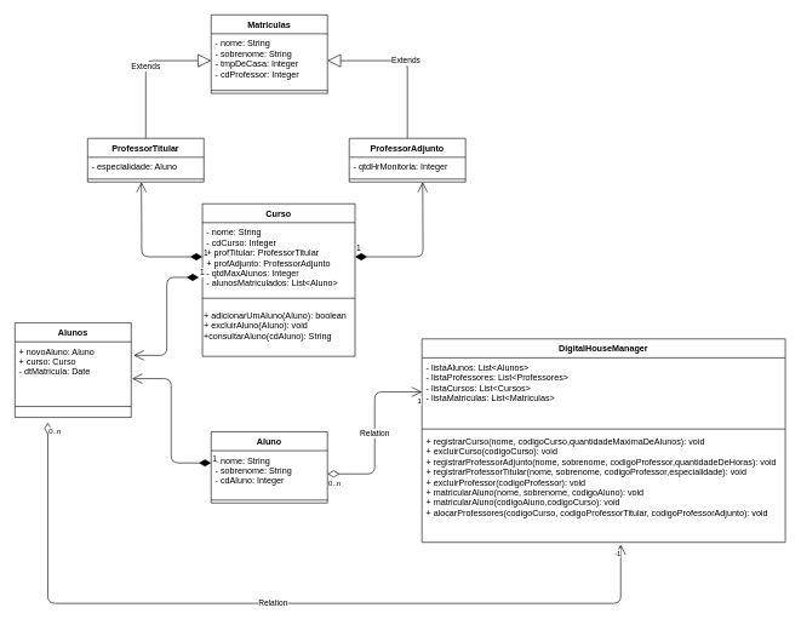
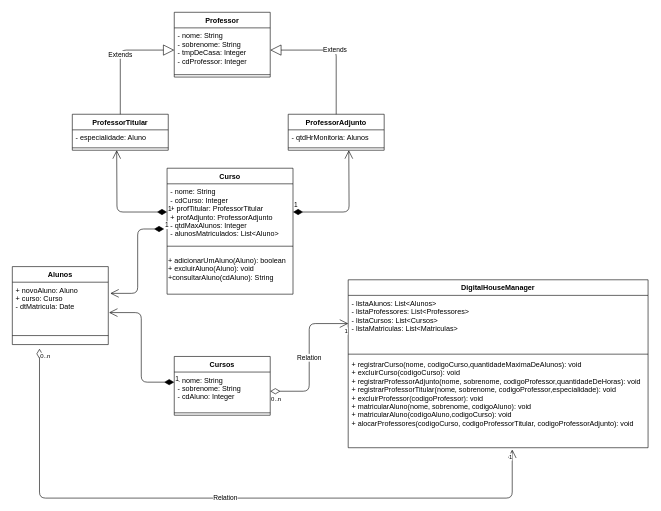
  <mxCell id="0" />
  <mxCell id="1" parent="0" />
- <mxCell id="2" value="Aluno" style="swimlane;fontStyle=1;align=center;verticalAlign=top;childLayout=stackLayout;horizontal=1;startSize=26;horizontalStack=0;resizeParent=1;resizeParentMax=0;resizeLast=0;collapsible=1;marginBottom=0;" vertex="1" parent="1"><mxGeometry x="290" y="593.833" width="160" height="98" as="geometry" /></mxCell>
+ <mxCell id="2" value="Cursos" style="swimlane;fontStyle=1;align=center;verticalAlign=top;childLayout=stackLayout;horizontal=1;startSize=26;horizontalStack=0;resizeParent=1;resizeParentMax=0;resizeLast=0;collapsible=1;marginBottom=0;" vertex="1" parent="1"><mxGeometry x="290" y="593.833" width="160" height="98" as="geometry" /></mxCell>
  <mxCell id="3" value="- nome: String&#10;- sobrenome: String&#10;- cdAluno: Integer" style="text;strokeColor=none;fillColor=none;align=left;verticalAlign=top;spacingLeft=4;spacingRight=4;overflow=hidden;rotatable=0;points=[[0,0.5],[1,0.5]];portConstraint=eastwest;" vertex="1" parent="2"><mxGeometry y="26" width="160" height="64" as="geometry" /></mxCell>
  <mxCell id="4" value="" style="line;strokeWidth=1;fillColor=none;align=left;verticalAlign=middle;spacingTop=-1;spacingLeft=3;spacingRight=3;rotatable=0;labelPosition=right;points=[];portConstraint=eastwest;" vertex="1" parent="2"><mxGeometry y="90" width="160" height="8" as="geometry" /></mxCell>
  <mxCell id="5" value="Curso" style="swimlane;fontStyle=1;align=center;verticalAlign=top;childLayout=stackLayout;horizontal=1;startSize=26;horizontalStack=0;resizeParent=1;resizeParentMax=0;resizeLast=0;collapsible=1;marginBottom=0;" vertex="1" parent="1"><mxGeometry x="278" y="280" width="210" height="210" as="geometry" /></mxCell>
  <mxCell id="6" value="- nome: String&#10;- cdCurso: Integer&#10;+ profTitular: ProfessorTitular&#10;+ profAdjunto: ProfessorAdjunto&#10;- qtdMaxAlunos: Integer&#10;- alunosMatriculados: List&lt;Aluno&gt;" style="text;strokeColor=none;fillColor=none;align=left;verticalAlign=top;spacingLeft=4;spacingRight=4;overflow=hidden;rotatable=0;points=[[0,0.5],[1,0.5]];portConstraint=eastwest;" vertex="1" parent="5"><mxGeometry y="26" width="210" height="94" as="geometry" /></mxCell>
  <mxCell id="7" value="" style="line;strokeWidth=1;fillColor=none;align=left;verticalAlign=middle;spacingTop=-1;spacingLeft=3;spacingRight=3;rotatable=0;labelPosition=right;points=[];portConstraint=eastwest;" vertex="1" parent="5"><mxGeometry y="120" width="210" height="20" as="geometry" /></mxCell>
  <mxCell id="8" value="+&amp;nbsp;adicionarUmAluno(Aluno): boolean&lt;br&gt;+ excluirAluno(Aluno): void&lt;br&gt;+consultarAluno(cdAluno): String" style="text;html=1;" vertex="1" parent="5"><mxGeometry y="140" width="210" height="70" as="geometry" /></mxCell>
- <mxCell id="9" value="Matriculas" style="swimlane;fontStyle=1;align=center;verticalAlign=top;childLayout=stackLayout;horizontal=1;startSize=26;horizontalStack=0;resizeParent=1;resizeParentMax=0;resizeLast=0;collapsible=1;marginBottom=0;" vertex="1" parent="1"><mxGeometry x="290" y="20" width="160" height="108" as="geometry" /></mxCell>
+ <mxCell id="9" value="Professor" style="swimlane;fontStyle=1;align=center;verticalAlign=top;childLayout=stackLayout;horizontal=1;startSize=26;horizontalStack=0;resizeParent=1;resizeParentMax=0;resizeLast=0;collapsible=1;marginBottom=0;" vertex="1" parent="1"><mxGeometry x="290" y="20" width="160" height="108" as="geometry" /></mxCell>
  <mxCell id="10" value="- nome: String&#10;- sobrenome: String&#10;- tmpDeCasa: Integer&#10;- cdProfessor: Integer" style="text;strokeColor=none;fillColor=none;align=left;verticalAlign=top;spacingLeft=4;spacingRight=4;overflow=hidden;rotatable=0;points=[[0,0.5],[1,0.5]];portConstraint=eastwest;" vertex="1" parent="9"><mxGeometry y="26" width="160" height="74" as="geometry" /></mxCell>
  <mxCell id="11" value="" style="line;strokeWidth=1;fillColor=none;align=left;verticalAlign=middle;spacingTop=-1;spacingLeft=3;spacingRight=3;rotatable=0;labelPosition=right;points=[];portConstraint=eastwest;" vertex="1" parent="9"><mxGeometry y="100" width="160" height="8" as="geometry" /></mxCell>
  <mxCell id="12" value="ProfessorTitular" style="swimlane;fontStyle=1;align=center;verticalAlign=top;childLayout=stackLayout;horizontal=1;startSize=26;horizontalStack=0;resizeParent=1;resizeParentMax=0;resizeLast=0;collapsible=1;marginBottom=0;" vertex="1" parent="1"><mxGeometry x="120" y="190" width="160" height="60" as="geometry" /></mxCell>
  <mxCell id="13" value="- especialidade: Aluno" style="text;strokeColor=none;fillColor=none;align=left;verticalAlign=top;spacingLeft=4;spacingRight=4;overflow=hidden;rotatable=0;points=[[0,0.5],[1,0.5]];portConstraint=eastwest;" vertex="1" parent="12"><mxGeometry y="26" width="160" height="26" as="geometry" /></mxCell>
  <mxCell id="14" value="" style="line;strokeWidth=1;fillColor=none;align=left;verticalAlign=middle;spacingTop=-1;spacingLeft=3;spacingRight=3;rotatable=0;labelPosition=right;points=[];portConstraint=eastwest;" vertex="1" parent="12"><mxGeometry y="52" width="160" height="8" as="geometry" /></mxCell>
  <mxCell id="15" value="ProfessorAdjunto" style="swimlane;fontStyle=1;align=center;verticalAlign=top;childLayout=stackLayout;horizontal=1;startSize=26;horizontalStack=0;resizeParent=1;resizeParentMax=0;resizeLast=0;collapsible=1;marginBottom=0;" vertex="1" parent="1"><mxGeometry x="480" y="190" width="160" height="60" as="geometry" /></mxCell>
- <mxCell id="16" value="- qtdHrMonitoria: Integer" style="text;strokeColor=none;fillColor=none;align=left;verticalAlign=top;spacingLeft=4;spacingRight=4;overflow=hidden;rotatable=0;points=[[0,0.5],[1,0.5]];portConstraint=eastwest;" vertex="1" parent="15"><mxGeometry y="26" width="160" height="26" as="geometry" /></mxCell>
+ <mxCell id="16" value="- qtdHrMonitoria: Alunos" style="text;strokeColor=none;fillColor=none;align=left;verticalAlign=top;spacingLeft=4;spacingRight=4;overflow=hidden;rotatable=0;points=[[0,0.5],[1,0.5]];portConstraint=eastwest;" vertex="1" parent="15"><mxGeometry y="26" width="160" height="26" as="geometry" /></mxCell>
  <mxCell id="17" value="" style="line;strokeWidth=1;fillColor=none;align=left;verticalAlign=middle;spacingTop=-1;spacingLeft=3;spacingRight=3;rotatable=0;labelPosition=right;points=[];portConstraint=eastwest;" vertex="1" parent="15"><mxGeometry y="52" width="160" height="8" as="geometry" /></mxCell>
  <mxCell id="18" value="Extends" style="endArrow=block;endSize=16;endFill=0;html=1;entryX=0;entryY=0.5;entryDx=0;entryDy=0;exitX=0.5;exitY=0;exitDx=0;exitDy=0;" edge="1" parent="1" source="12" target="10"><mxGeometry width="160" relative="1" as="geometry"><mxPoint x="150" y="100" as="sourcePoint" /><mxPoint x="310" y="100" as="targetPoint" /><Array as="points"><mxPoint x="200" y="83" /></Array></mxGeometry></mxCell>
  <mxCell id="19" value="Extends" style="endArrow=block;endSize=16;endFill=0;html=1;entryX=1;entryY=0.5;entryDx=0;entryDy=0;exitX=0.5;exitY=0;exitDx=0;exitDy=0;" edge="1" parent="1" source="15" target="10"><mxGeometry width="160" relative="1" as="geometry"><mxPoint x="520" y="130" as="sourcePoint" /><mxPoint x="680" y="130" as="targetPoint" /><Array as="points"><mxPoint x="560" y="83" /></Array></mxGeometry></mxCell>
  <mxCell id="20" value="1" style="endArrow=open;html=1;endSize=12;startArrow=diamondThin;startSize=14;startFill=1;edgeStyle=orthogonalEdgeStyle;align=left;verticalAlign=bottom;exitX=0;exitY=0.5;exitDx=0;exitDy=0;" edge="1" parent="1" source="6"><mxGeometry x="-1" y="3" relative="1" as="geometry"><mxPoint x="80" y="350" as="sourcePoint" /><mxPoint x="194" y="250" as="targetPoint" /></mxGeometry></mxCell>
  <mxCell id="21" value="1" style="endArrow=open;html=1;endSize=12;startArrow=diamondThin;startSize=14;startFill=1;edgeStyle=orthogonalEdgeStyle;align=left;verticalAlign=bottom;exitX=1;exitY=0.5;exitDx=0;exitDy=0;" edge="1" parent="1" source="6"><mxGeometry x="-1" y="3" relative="1" as="geometry"><mxPoint x="480" y="360" as="sourcePoint" /><mxPoint x="581" y="250" as="targetPoint" /></mxGeometry></mxCell>
  <mxCell id="22" value="Alunos" style="swimlane;fontStyle=1;align=center;verticalAlign=top;childLayout=stackLayout;horizontal=1;startSize=26;horizontalStack=0;resizeParent=1;resizeParentMax=0;resizeLast=0;collapsible=1;marginBottom=0;" vertex="1" parent="1"><mxGeometry x="20" y="444" width="160" height="130" as="geometry" /></mxCell>
  <mxCell id="23" value="+ novoAluno: Aluno&#10;+ curso: Curso&#10;- dtMatricula: Date" style="text;strokeColor=none;fillColor=none;align=left;verticalAlign=top;spacingLeft=4;spacingRight=4;overflow=hidden;rotatable=0;points=[[0,0.5],[1,0.5]];portConstraint=eastwest;" vertex="1" parent="22"><mxGeometry y="26" width="160" height="74" as="geometry" /></mxCell>
  <mxCell id="24" value="" style="line;strokeWidth=1;fillColor=none;align=left;verticalAlign=middle;spacingTop=-1;spacingLeft=3;spacingRight=3;rotatable=0;labelPosition=right;points=[];portConstraint=eastwest;" vertex="1" parent="22"><mxGeometry y="100" width="160" height="30" as="geometry" /></mxCell>
  <mxCell id="25" value="1" style="endArrow=open;html=1;endSize=12;startArrow=diamondThin;startSize=14;startFill=1;edgeStyle=orthogonalEdgeStyle;align=left;verticalAlign=bottom;entryX=1.021;entryY=0.252;entryDx=0;entryDy=0;entryPerimeter=0;exitX=-0.023;exitY=0.801;exitDx=0;exitDy=0;exitPerimeter=0;" edge="1" parent="1" source="6" target="23"><mxGeometry x="-1" y="3" relative="1" as="geometry"><mxPoint x="220" y="470" as="sourcePoint" /><mxPoint x="380" y="470" as="targetPoint" /></mxGeometry></mxCell>
  <mxCell id="26" value="1" style="endArrow=open;html=1;endSize=12;startArrow=diamondThin;startSize=14;startFill=1;edgeStyle=orthogonalEdgeStyle;align=left;verticalAlign=bottom;exitX=0;exitY=0.263;exitDx=0;exitDy=0;exitPerimeter=0;entryX=1.008;entryY=0.685;entryDx=0;entryDy=0;entryPerimeter=0;" edge="1" parent="1" source="3" target="23"><mxGeometry x="-1" y="3" relative="1" as="geometry"><mxPoint x="120" y="630" as="sourcePoint" /><mxPoint x="280" y="630" as="targetPoint" /></mxGeometry></mxCell>
  <mxCell id="27" value="DigitalHouseManager" style="swimlane;fontStyle=1;align=center;verticalAlign=top;childLayout=stackLayout;horizontal=1;startSize=26;horizontalStack=0;resizeParent=1;resizeParentMax=0;resizeLast=0;collapsible=1;marginBottom=0;" vertex="1" parent="1"><mxGeometry x="580" y="466" width="500" height="280" as="geometry" /></mxCell>
  <mxCell id="28" value="- listaAlunos: List&lt;Alunos&gt;&#10;- listaProfessores: List&lt;Professores&gt;&#10;- listaCursos: List&lt;Cursos&gt;&#10;- listaMatriculas: List&lt;Matriculas&gt;" style="text;strokeColor=none;fillColor=none;align=left;verticalAlign=top;spacingLeft=4;spacingRight=4;overflow=hidden;rotatable=0;points=[[0,0.5],[1,0.5]];portConstraint=eastwest;" vertex="1" parent="27"><mxGeometry y="26" width="500" height="94" as="geometry" /></mxCell>
  <mxCell id="29" value="" style="line;strokeWidth=1;fillColor=none;align=left;verticalAlign=middle;spacingTop=-1;spacingLeft=3;spacingRight=3;rotatable=0;labelPosition=right;points=[];portConstraint=eastwest;" vertex="1" parent="27"><mxGeometry y="120" width="500" height="8" as="geometry" /></mxCell>
  <mxCell id="30" value="+ registrarCurso(nome, codigoCurso,quantidadeMaximaDeAlunos): void&#10;+ excluirCurso(codigoCurso): void&#10;+ registrarProfessorAdjunto(nome, sobrenome, codigoProfessor,quantidadeDeHoras): void&#10;+ registrarProfessorTitular(nome, sobrenome, codigoProfessor,especialidade): void&#10;+ excluirProfessor(codigoProfessor): void&#10;+ matricularAluno(nome, sobrenome, codigoAluno): void&#10;+ matricularAluno(codigoAluno,codigoCurso): void&#10;+ alocarProfessores(codigoCurso, codigoProfessorTitular, codigoProfessorAdjunto): void&#10;" style="text;strokeColor=none;fillColor=none;align=left;verticalAlign=top;spacingLeft=4;spacingRight=4;overflow=hidden;rotatable=0;points=[[0,0.5],[1,0.5]];portConstraint=eastwest;" vertex="1" parent="27"><mxGeometry y="128" width="500" height="152" as="geometry" /></mxCell>
  <mxCell id="31" value="Relation" style="endArrow=open;html=1;endSize=12;startArrow=diamondThin;startSize=14;startFill=0;edgeStyle=orthogonalEdgeStyle;entryX=0;entryY=0.5;entryDx=0;entryDy=0;exitX=1;exitY=0.5;exitDx=0;exitDy=0;" edge="1" parent="1" source="3" target="28"><mxGeometry relative="1" as="geometry"><mxPoint x="20" y="650" as="sourcePoint" /><mxPoint x="180" y="650" as="targetPoint" /></mxGeometry></mxCell>
  <mxCell id="32" value="0..n" style="resizable=0;html=1;align=left;verticalAlign=top;labelBackgroundColor=#ffffff;fontSize=10;" connectable="0" vertex="1" parent="31"><mxGeometry x="-1" relative="1" as="geometry" /></mxCell>
  <mxCell id="33" value="1" style="resizable=0;html=1;align=right;verticalAlign=top;labelBackgroundColor=#ffffff;fontSize=10;" connectable="0" vertex="1" parent="31"><mxGeometry x="1" relative="1" as="geometry" /></mxCell>
  <mxCell id="34" value="Relation" style="endArrow=open;html=1;endSize=12;startArrow=diamondThin;startSize=14;startFill=0;edgeStyle=orthogonalEdgeStyle;entryX=0.547;entryY=1.02;entryDx=0;entryDy=0;entryPerimeter=0;exitX=0.283;exitY=1.103;exitDx=0;exitDy=0;exitPerimeter=0;" edge="1" parent="1" target="30"><mxGeometry relative="1" as="geometry"><mxPoint x="65.294" y="580.941" as="sourcePoint" /><mxPoint x="180" y="650" as="targetPoint" /><Array as="points"><mxPoint x="65" y="830" /><mxPoint x="854" y="830" /></Array></mxGeometry></mxCell>
  <mxCell id="35" value="0..n" style="resizable=0;html=1;align=left;verticalAlign=top;labelBackgroundColor=#ffffff;fontSize=10;" connectable="0" vertex="1" parent="34"><mxGeometry x="-1" relative="1" as="geometry" /></mxCell>
  <mxCell id="36" value="1" style="resizable=0;html=1;align=right;verticalAlign=top;labelBackgroundColor=#ffffff;fontSize=10;" connectable="0" vertex="1" parent="34"><mxGeometry x="1" relative="1" as="geometry" /></mxCell>
